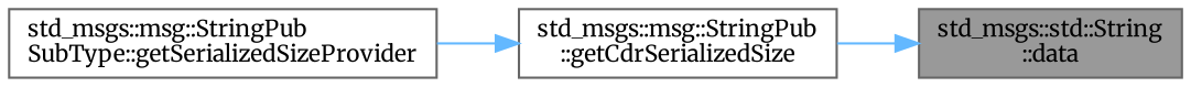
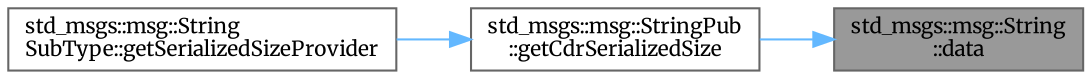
  digraph {
    fontname=Merriweather
    rankdir=RL
    node [color=grey40 fillcolor=white fontname=Merriweather fontsize=10 shape=box style=filled]
    edge [color=steelblue1 dir=back fontname=Merriweather fontsize=10 labelfontname=Helvetica labelfontsize=10 style=solid]
-   n1 [color=gray40 fillcolor=grey60 fontcolor=black height=0.2 label="std_msgs::std::String\l::data" width=0.4]
+   n1 [color=gray40 fillcolor=grey60 fontcolor=black height=0.2 label="std_msgs::msg::String\l::data" width=0.4]
    n2 [height=0.2 label="std_msgs::msg::StringPub\l::getCdrSerializedSize" width=0.4]
-   n3 [height=0.2 label="std_msgs::msg::StringPub\lSubType::getSerializedSizeProvider" width=0.4]
+   n3 [height=0.2 label="std_msgs::msg::String\lSubType::getSerializedSizeProvider" width=0.4]
    n1 -> n2
    n2 -> n3
  }
